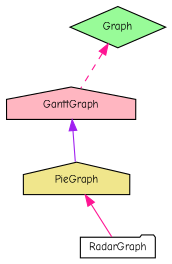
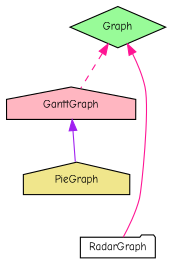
  digraph {
    fontname="Comic Neue"
    node [color=black fontname="Comic Neue" fontsize=10 shape=house style=filled]
    edge [color=deeppink dir=back fontname="Comic Neue" fontsize=10 labelfontname=Helvetica labelfontsize=10 style=solid]
    n1 [fillcolor=palegreen fontcolor=black height=0.2 label="Graph" shape=diamond width=0.4]
    n2 [fillcolor=lightpink height=0.2 label=GanttGraph width=0.4]
    n3 [fillcolor=white height=0.2 label=RadarGraph shape=folder width=0.4]
    n4 [fillcolor=khaki height=0.2 label=PieGraph width=0.4]
    n1 -> n2 [style=dashed]
-   n4 -> n3
+   n1 -> n3
    n2 -> n4 [color=purple]
  }
